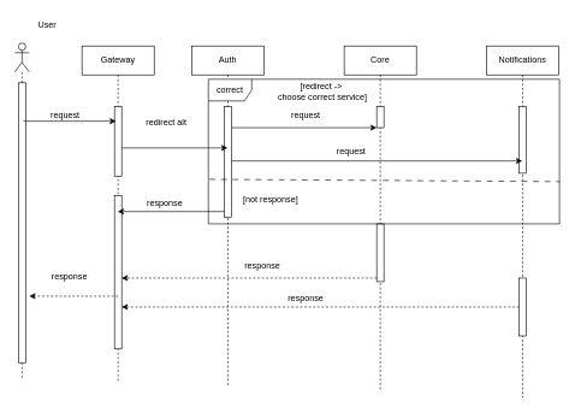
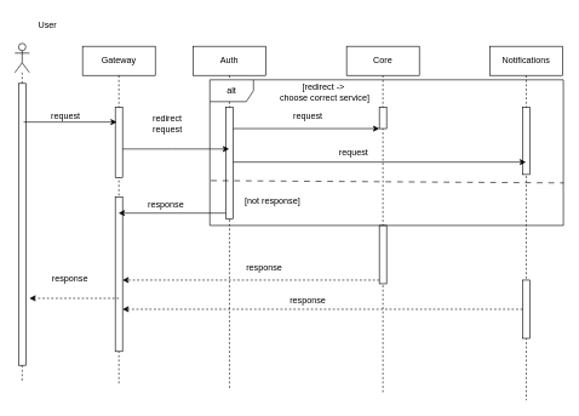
  <mxCell id="0" />
  <mxCell id="1" parent="0" />
  <mxCell id="2" value="Gateway" style="shape=umlLifeline;perimeter=lifelinePerimeter;whiteSpace=wrap;html=1;container=1;dropTarget=0;collapsible=0;recursiveResize=0;outlineConnect=0;portConstraint=eastwest;newEdgeStyle={&quot;curved&quot;:0,&quot;rounded&quot;:0};" vertex="1" parent="1"><mxGeometry x="113" y="63" width="100" height="465" as="geometry" /></mxCell>
  <mxCell id="3" value="" style="html=1;points=[[0,0,0,0,5],[0,1,0,0,-5],[1,0,0,0,5],[1,1,0,0,-5]];perimeter=orthogonalPerimeter;outlineConnect=0;targetShapes=umlLifeline;portConstraint=eastwest;newEdgeStyle={&quot;curved&quot;:0,&quot;rounded&quot;:0};" vertex="1" parent="2"><mxGeometry x="45" y="84" width="10" height="96" as="geometry" /></mxCell>
  <mxCell id="4" value="" style="html=1;points=[[0,0,0,0,5],[0,1,0,0,-5],[1,0,0,0,5],[1,1,0,0,-5]];perimeter=orthogonalPerimeter;outlineConnect=0;targetShapes=umlLifeline;portConstraint=eastwest;newEdgeStyle={&quot;curved&quot;:0,&quot;rounded&quot;:0};" vertex="1" parent="2"><mxGeometry x="45" y="207" width="10" height="212" as="geometry" /></mxCell>
  <mxCell id="5" value="" style="shape=umlLifeline;perimeter=lifelinePerimeter;whiteSpace=wrap;html=1;container=1;dropTarget=0;collapsible=0;recursiveResize=0;outlineConnect=0;portConstraint=eastwest;newEdgeStyle={&quot;curved&quot;:0,&quot;rounded&quot;:0};participant=umlActor;" vertex="1" parent="1"><mxGeometry x="20" y="59" width="20" height="466" as="geometry" /></mxCell>
  <mxCell id="6" value="" style="html=1;points=[[0,0,0,0,5],[0,1,0,0,-5],[1,0,0,0,5],[1,1,0,0,-5]];perimeter=orthogonalPerimeter;outlineConnect=0;targetShapes=umlLifeline;portConstraint=eastwest;newEdgeStyle={&quot;curved&quot;:0,&quot;rounded&quot;:0};" vertex="1" parent="5"><mxGeometry x="5" y="55" width="10" height="387" as="geometry" /></mxCell>
  <mxCell id="7" value="Auth" style="shape=umlLifeline;perimeter=lifelinePerimeter;whiteSpace=wrap;html=1;container=1;dropTarget=0;collapsible=0;recursiveResize=0;outlineConnect=0;portConstraint=eastwest;newEdgeStyle={&quot;curved&quot;:0,&quot;rounded&quot;:0};" vertex="1" parent="1"><mxGeometry x="265" y="63" width="100" height="472" as="geometry" /></mxCell>
  <mxCell id="8" value="" style="html=1;points=[[0,0,0,0,5],[0,1,0,0,-5],[1,0,0,0,5],[1,1,0,0,-5]];perimeter=orthogonalPerimeter;outlineConnect=0;targetShapes=umlLifeline;portConstraint=eastwest;newEdgeStyle={&quot;curved&quot;:0,&quot;rounded&quot;:0};" vertex="1" parent="7"><mxGeometry x="45" y="84" width="10" height="153" as="geometry" /></mxCell>
  <mxCell id="9" value="Core" style="shape=umlLifeline;perimeter=lifelinePerimeter;whiteSpace=wrap;html=1;container=1;dropTarget=0;collapsible=0;recursiveResize=0;outlineConnect=0;portConstraint=eastwest;newEdgeStyle={&quot;curved&quot;:0,&quot;rounded&quot;:0};" vertex="1" parent="1"><mxGeometry x="476" y="63" width="100" height="476" as="geometry" /></mxCell>
  <mxCell id="10" value="" style="html=1;points=[[0,0,0,0,5],[0,1,0,0,-5],[1,0,0,0,5],[1,1,0,0,-5]];perimeter=orthogonalPerimeter;outlineConnect=0;targetShapes=umlLifeline;portConstraint=eastwest;newEdgeStyle={&quot;curved&quot;:0,&quot;rounded&quot;:0};" vertex="1" parent="9"><mxGeometry x="45" y="84" width="10" height="29" as="geometry" /></mxCell>
  <mxCell id="11" value="" style="html=1;points=[[0,0,0,0,5],[0,1,0,0,-5],[1,0,0,0,5],[1,1,0,0,-5]];perimeter=orthogonalPerimeter;outlineConnect=0;targetShapes=umlLifeline;portConstraint=eastwest;newEdgeStyle={&quot;curved&quot;:0,&quot;rounded&quot;:0};" vertex="1" parent="9"><mxGeometry x="45" y="246" width="10" height="80" as="geometry" /></mxCell>
  <mxCell id="12" value="Notifications" style="shape=umlLifeline;perimeter=lifelinePerimeter;whiteSpace=wrap;html=1;container=1;dropTarget=0;collapsible=0;recursiveResize=0;outlineConnect=0;portConstraint=eastwest;newEdgeStyle={&quot;curved&quot;:0,&quot;rounded&quot;:0};" vertex="1" parent="1"><mxGeometry x="673" y="63" width="100" height="486" as="geometry" /></mxCell>
  <mxCell id="13" value="" style="html=1;points=[[0,0,0,0,5],[0,1,0,0,-5],[1,0,0,0,5],[1,1,0,0,-5]];perimeter=orthogonalPerimeter;outlineConnect=0;targetShapes=umlLifeline;portConstraint=eastwest;newEdgeStyle={&quot;curved&quot;:0,&quot;rounded&quot;:0};" vertex="1" parent="12"><mxGeometry x="45" y="84" width="10" height="92" as="geometry" /></mxCell>
  <mxCell id="14" value="" style="html=1;points=[[0,0,0,0,5],[0,1,0,0,-5],[1,0,0,0,5],[1,1,0,0,-5]];perimeter=orthogonalPerimeter;outlineConnect=0;targetShapes=umlLifeline;portConstraint=eastwest;newEdgeStyle={&quot;curved&quot;:0,&quot;rounded&quot;:0};" vertex="1" parent="12"><mxGeometry x="45" y="321" width="10" height="80" as="geometry" /></mxCell>
  <mxCell id="15" value="" style="endArrow=classic;html=1;rounded=0;" edge="1" parent="1"><mxGeometry width="50" height="50" relative="1" as="geometry"><mxPoint x="32.004" y="167" as="sourcePoint" /><mxPoint x="160.03" y="167" as="targetPoint" /></mxGeometry></mxCell>
  <mxCell id="16" value="" style="endArrow=classic;html=1;rounded=0;" edge="1" parent="1" source="3" target="7"><mxGeometry width="50" height="50" relative="1" as="geometry"><mxPoint x="153" y="293" as="sourcePoint" /><mxPoint x="203" y="243" as="targetPoint" /><Array as="points"><mxPoint x="237" y="204" /></Array></mxGeometry></mxCell>
  <mxCell id="17" value="" style="endArrow=classic;html=1;rounded=0;" edge="1" parent="1" source="8" target="10"><mxGeometry width="50" height="50" relative="1" as="geometry"><mxPoint x="324" y="165" as="sourcePoint" /><mxPoint x="394" y="288" as="targetPoint" /></mxGeometry></mxCell>
  <mxCell id="18" value="" style="endArrow=classic;html=1;rounded=0;" edge="1" parent="1" target="12"><mxGeometry width="50" height="50" relative="1" as="geometry"><mxPoint x="320" y="222" as="sourcePoint" /><mxPoint x="394" y="288" as="targetPoint" /></mxGeometry></mxCell>
  <mxCell id="19" value="" style="endArrow=classic;html=1;rounded=0;exitX=0;exitY=1;exitDx=0;exitDy=-5;exitPerimeter=0;dashed=1;" edge="1" parent="1" source="11" target="4"><mxGeometry width="50" height="50" relative="1" as="geometry"><mxPoint x="344" y="338" as="sourcePoint" /><mxPoint x="394" y="288" as="targetPoint" /></mxGeometry></mxCell>
  <mxCell id="20" value="" style="endArrow=classic;html=1;rounded=0;dashed=1;" edge="1" parent="1" source="14" target="4"><mxGeometry width="50" height="50" relative="1" as="geometry"><mxPoint x="344" y="338" as="sourcePoint" /><mxPoint x="394" y="288" as="targetPoint" /></mxGeometry></mxCell>
  <mxCell id="21" value="request" style="text;html=1;align=center;verticalAlign=middle;whiteSpace=wrap;rounded=0;" vertex="1" parent="1"><mxGeometry x="60" y="144" width="60" height="30" as="geometry" /></mxCell>
- <mxCell id="22" value="correct" style="shape=umlFrame;whiteSpace=wrap;html=1;pointerEvents=0;" vertex="1" parent="1"><mxGeometry x="288" y="109" width="486" height="200" as="geometry" /></mxCell>
+ <mxCell id="22" value="alt" style="shape=umlFrame;whiteSpace=wrap;html=1;pointerEvents=0;" vertex="1" parent="1"><mxGeometry x="288" y="109" width="486" height="200" as="geometry" /></mxCell>
  <mxCell id="23" value="[redirect -&amp;gt;&lt;div&gt;&amp;nbsp;choose correct service]&lt;/div&gt;" style="text;html=1;align=center;verticalAlign=middle;resizable=0;points=[];autosize=1;strokeColor=none;fillColor=none;" vertex="1" parent="1"><mxGeometry x="371" y="105" width="145" height="41" as="geometry" /></mxCell>
- <mxCell id="24" value="redirect alt" style="text;html=1;align=center;verticalAlign=middle;whiteSpace=wrap;rounded=0;" vertex="1" parent="1"><mxGeometry x="200" y="154" width="60" height="30" as="geometry" /></mxCell>
+ <mxCell id="24" value="redirect request" style="text;html=1;align=center;verticalAlign=middle;whiteSpace=wrap;rounded=0;" vertex="1" parent="1"><mxGeometry x="200" y="154" width="60" height="30" as="geometry" /></mxCell>
  <mxCell id="25" value="" style="endArrow=classic;html=1;rounded=0;dashed=1;" edge="1" parent="1"><mxGeometry width="50" height="50" relative="1" as="geometry"><mxPoint x="163" y="409" as="sourcePoint" /><mxPoint x="40" y="409" as="targetPoint" /></mxGeometry></mxCell>
  <mxCell id="26" value="response" style="text;html=1;align=center;verticalAlign=middle;whiteSpace=wrap;rounded=0;" vertex="1" parent="1"><mxGeometry x="66" y="367" width="60" height="30" as="geometry" /></mxCell>
  <mxCell id="27" value="User" style="text;html=1;align=center;verticalAlign=middle;whiteSpace=wrap;rounded=0;" vertex="1" parent="1"><mxGeometry x="35" y="20" width="60" height="30" as="geometry" /></mxCell>
  <mxCell id="28" value="[not response]" style="text;html=1;align=center;verticalAlign=middle;resizable=0;points=[];autosize=1;strokeColor=none;fillColor=none;" vertex="1" parent="1"><mxGeometry x="323" y="263" width="101" height="26" as="geometry" /></mxCell>
  <mxCell id="29" value="" style="endArrow=classic;html=1;rounded=0;" edge="1" parent="1" source="8" target="2"><mxGeometry width="50" height="50" relative="1" as="geometry"><mxPoint x="404" y="228" as="sourcePoint" /><mxPoint x="454" y="178" as="targetPoint" /><Array as="points"><mxPoint x="242" y="292" /></Array></mxGeometry></mxCell>
  <mxCell id="30" value="" style="endArrow=none;dashed=1;html=1;strokeWidth=1;rounded=0;exitX=0.003;exitY=0.692;exitDx=0;exitDy=0;exitPerimeter=0;entryX=1.001;entryY=0.708;entryDx=0;entryDy=0;entryPerimeter=0;dashPattern=8 8;" edge="1" parent="1" source="22" target="22"><mxGeometry width="50" height="50" relative="1" as="geometry"><mxPoint x="404" y="228" as="sourcePoint" /><mxPoint x="454" y="178" as="targetPoint" /></mxGeometry></mxCell>
  <mxCell id="31" value="request" style="text;html=1;align=center;verticalAlign=middle;whiteSpace=wrap;rounded=0;" vertex="1" parent="1"><mxGeometry x="393" y="144" width="60" height="30" as="geometry" /></mxCell>
  <mxCell id="32" value="request" style="text;html=1;align=center;verticalAlign=middle;whiteSpace=wrap;rounded=0;" vertex="1" parent="1"><mxGeometry x="456" y="194" width="60" height="30" as="geometry" /></mxCell>
  <mxCell id="33" value="response" style="text;html=1;align=center;verticalAlign=middle;whiteSpace=wrap;rounded=0;" vertex="1" parent="1"><mxGeometry x="198" y="266" width="60" height="30" as="geometry" /></mxCell>
  <mxCell id="34" value="response" style="text;html=1;align=center;verticalAlign=middle;whiteSpace=wrap;rounded=0;" vertex="1" parent="1"><mxGeometry x="333" y="353" width="60" height="30" as="geometry" /></mxCell>
  <mxCell id="35" value="response" style="text;html=1;align=center;verticalAlign=middle;whiteSpace=wrap;rounded=0;" vertex="1" parent="1"><mxGeometry x="393" y="397" width="60" height="30" as="geometry" /></mxCell>
